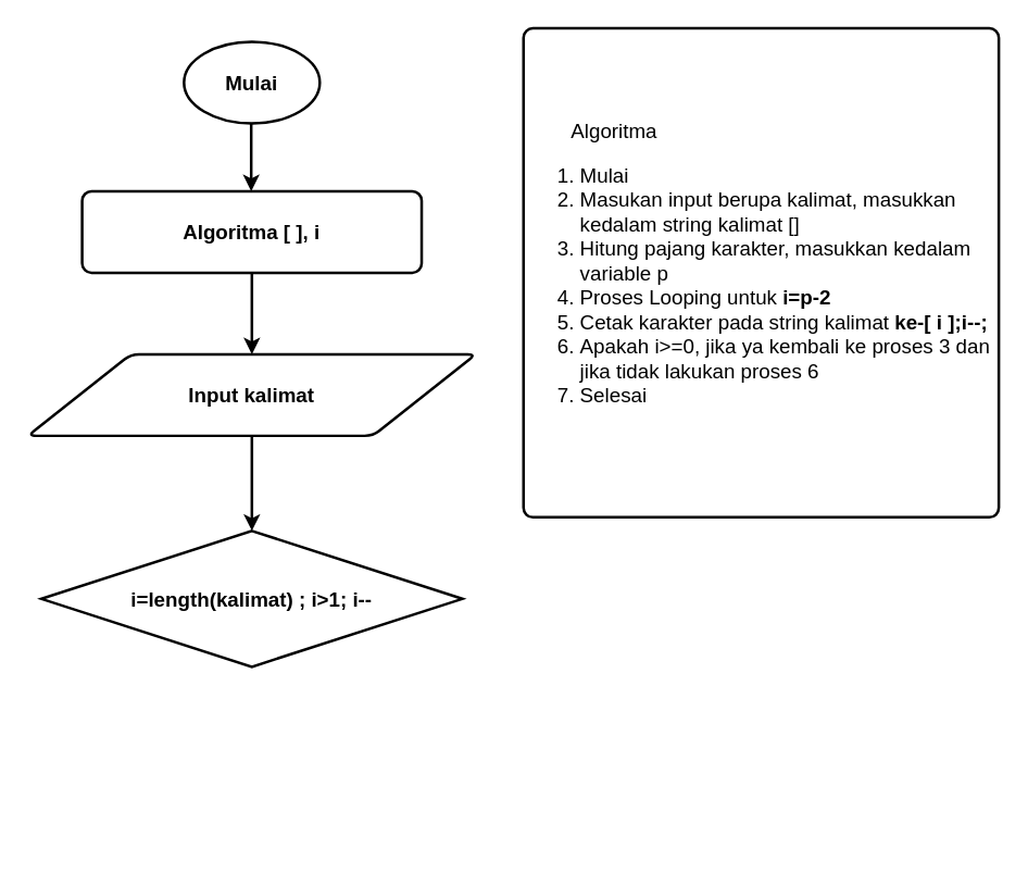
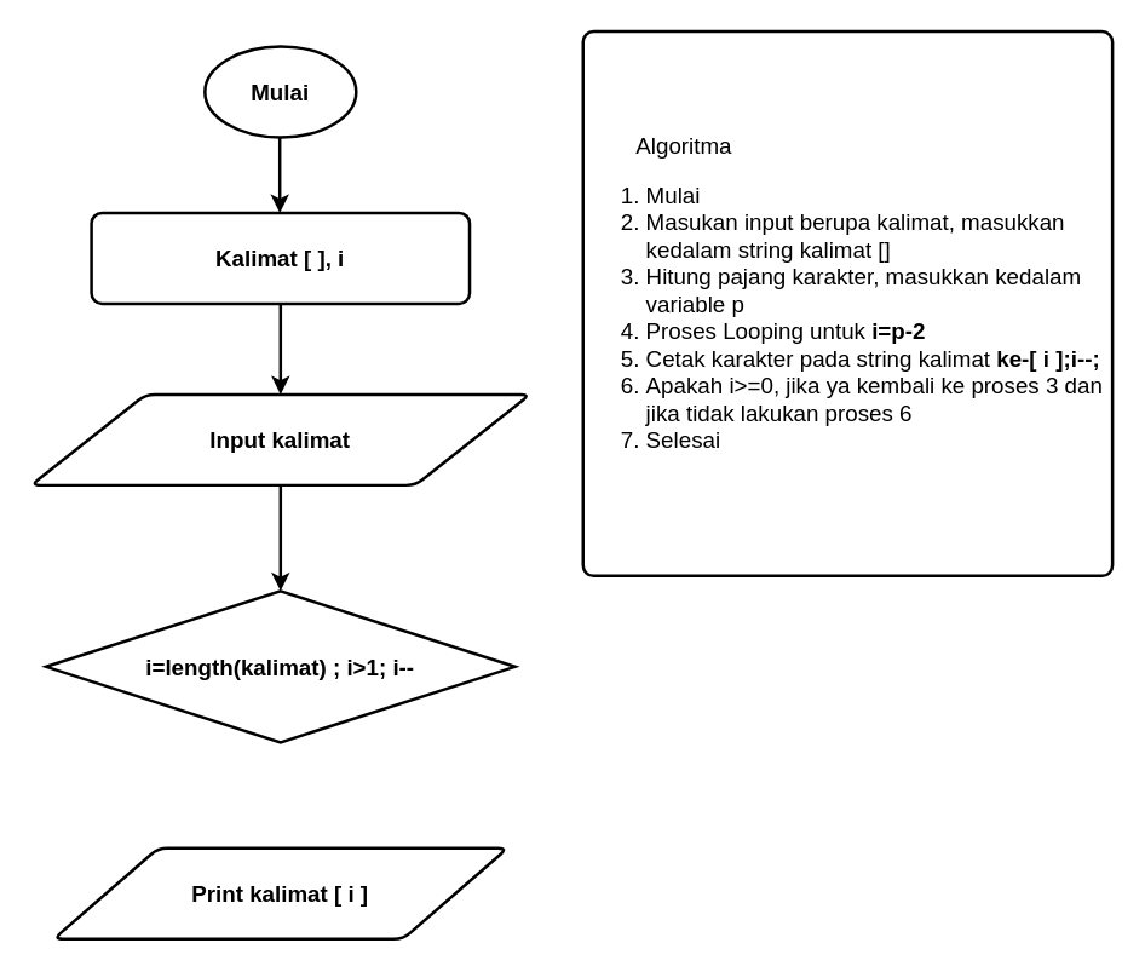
  <mxCell id="0" />
  <mxCell id="1" parent="0" />
  <mxCell id="2" style="edgeStyle=orthogonalEdgeStyle;rounded=0;orthogonalLoop=1;jettySize=auto;html=1;exitX=0.5;exitY=1;exitDx=0;exitDy=0;strokeWidth=2;" edge="1" parent="1"><mxGeometry relative="1" as="geometry"><mxPoint x="184.5" y="140" as="targetPoint" /><mxPoint x="184.5" y="90" as="sourcePoint" /></mxGeometry></mxCell>
  <mxCell id="3" value="Mulai" style="strokeWidth=2;html=1;shape=mxgraph.flowchart.start_1;whiteSpace=wrap;fillColor=#FFFFFF;fontSize=15;fontStyle=1" vertex="1" parent="1"><mxGeometry x="135" y="30" width="100" height="60" as="geometry" /></mxCell>
  <mxCell id="4" style="edgeStyle=orthogonalEdgeStyle;rounded=0;orthogonalLoop=1;jettySize=auto;html=1;exitX=0.5;exitY=1;exitDx=0;exitDy=0;strokeWidth=2;" edge="1" parent="1" source="5" target="7"><mxGeometry relative="1" as="geometry"><mxPoint x="185" y="250" as="targetPoint" /></mxGeometry></mxCell>
- <mxCell id="5" value="Algoritma [ ], i" style="rounded=1;whiteSpace=wrap;html=1;absoluteArcSize=1;arcSize=14;strokeWidth=2;fillColor=#FFFFFF;fontSize=15;fontStyle=1" vertex="1" parent="1"><mxGeometry x="60" y="140" width="250" height="60" as="geometry" /></mxCell>
+ <mxCell id="5" value="Kalimat [ ], i" style="rounded=1;whiteSpace=wrap;html=1;absoluteArcSize=1;arcSize=14;strokeWidth=2;fillColor=#FFFFFF;fontSize=15;fontStyle=1" vertex="1" parent="1"><mxGeometry x="60" y="140" width="250" height="60" as="geometry" /></mxCell>
  <mxCell id="6" style="edgeStyle=orthogonalEdgeStyle;rounded=0;orthogonalLoop=1;jettySize=auto;html=1;exitX=0.5;exitY=1;exitDx=0;exitDy=0;strokeWidth=2;entryX=0.5;entryY=0;entryDx=0;entryDy=0;entryPerimeter=0;" edge="1" parent="1" source="7" target="8"><mxGeometry relative="1" as="geometry"><mxPoint x="195" y="350" as="targetPoint" /><Array as="points" /></mxGeometry></mxCell>
  <mxCell id="7" value="Input kalimat" style="shape=parallelogram;html=1;strokeWidth=2;perimeter=parallelogramPerimeter;whiteSpace=wrap;rounded=1;arcSize=12;size=0.23;fillColor=#FFFFFF;fontSize=15;fontStyle=1" vertex="1" parent="1"><mxGeometry x="20" y="260" width="330" height="60" as="geometry" /></mxCell>
  <mxCell id="8" value="i=length(kalimat) ; i&amp;gt;1; i--" style="strokeWidth=2;html=1;shape=mxgraph.flowchart.decision;whiteSpace=wrap;fillColor=#FFFFFF;fontSize=15;fontStyle=1" vertex="1" parent="1"><mxGeometry x="30" y="390" width="310" height="100" as="geometry" /></mxCell>
+ <mxCell id="9" value="Print kalimat [ i ]" style="shape=parallelogram;html=1;strokeWidth=2;perimeter=parallelogramPerimeter;whiteSpace=wrap;rounded=1;arcSize=12;size=0.23;fillColor=#FFFFFF;fontSize=15;fontStyle=1" vertex="1" parent="1"><mxGeometry x="35" y="560" width="300" height="60" as="geometry" /></mxCell>
  <mxCell id="10" value="&lt;span style=&quot;white-space: pre&quot;&gt;&#09;&lt;/span&gt;Algoritma&lt;br&gt;&lt;ol&gt;&lt;li&gt;Mulai&lt;/li&gt;&lt;li&gt;Masukan input berupa kalimat, masukkan kedalam string kalimat []&lt;/li&gt;&lt;li&gt;Hitung pajang karakter, masukkan kedalam variable p&lt;/li&gt;&lt;li&gt;Proses Looping untuk &lt;b&gt;i=p-2&lt;/b&gt;&lt;/li&gt;&lt;li&gt;Cetak karakter pada string kalimat &lt;b&gt;ke-[ i ];i--;&lt;/b&gt;&lt;/li&gt;&lt;li&gt;Apakah i&amp;gt;=0, jika ya kembali ke proses 3 dan jika tidak lakukan proses 6&lt;/li&gt;&lt;li&gt;Selesai&lt;/li&gt;&lt;/ol&gt;" style="rounded=1;whiteSpace=wrap;html=1;absoluteArcSize=1;arcSize=14;strokeWidth=2;fontSize=15;fillColor=#FFFFFF;fontStyle=0;align=left;" vertex="1" parent="1"><mxGeometry x="385" y="20" width="350" height="360" as="geometry" /></mxCell>
